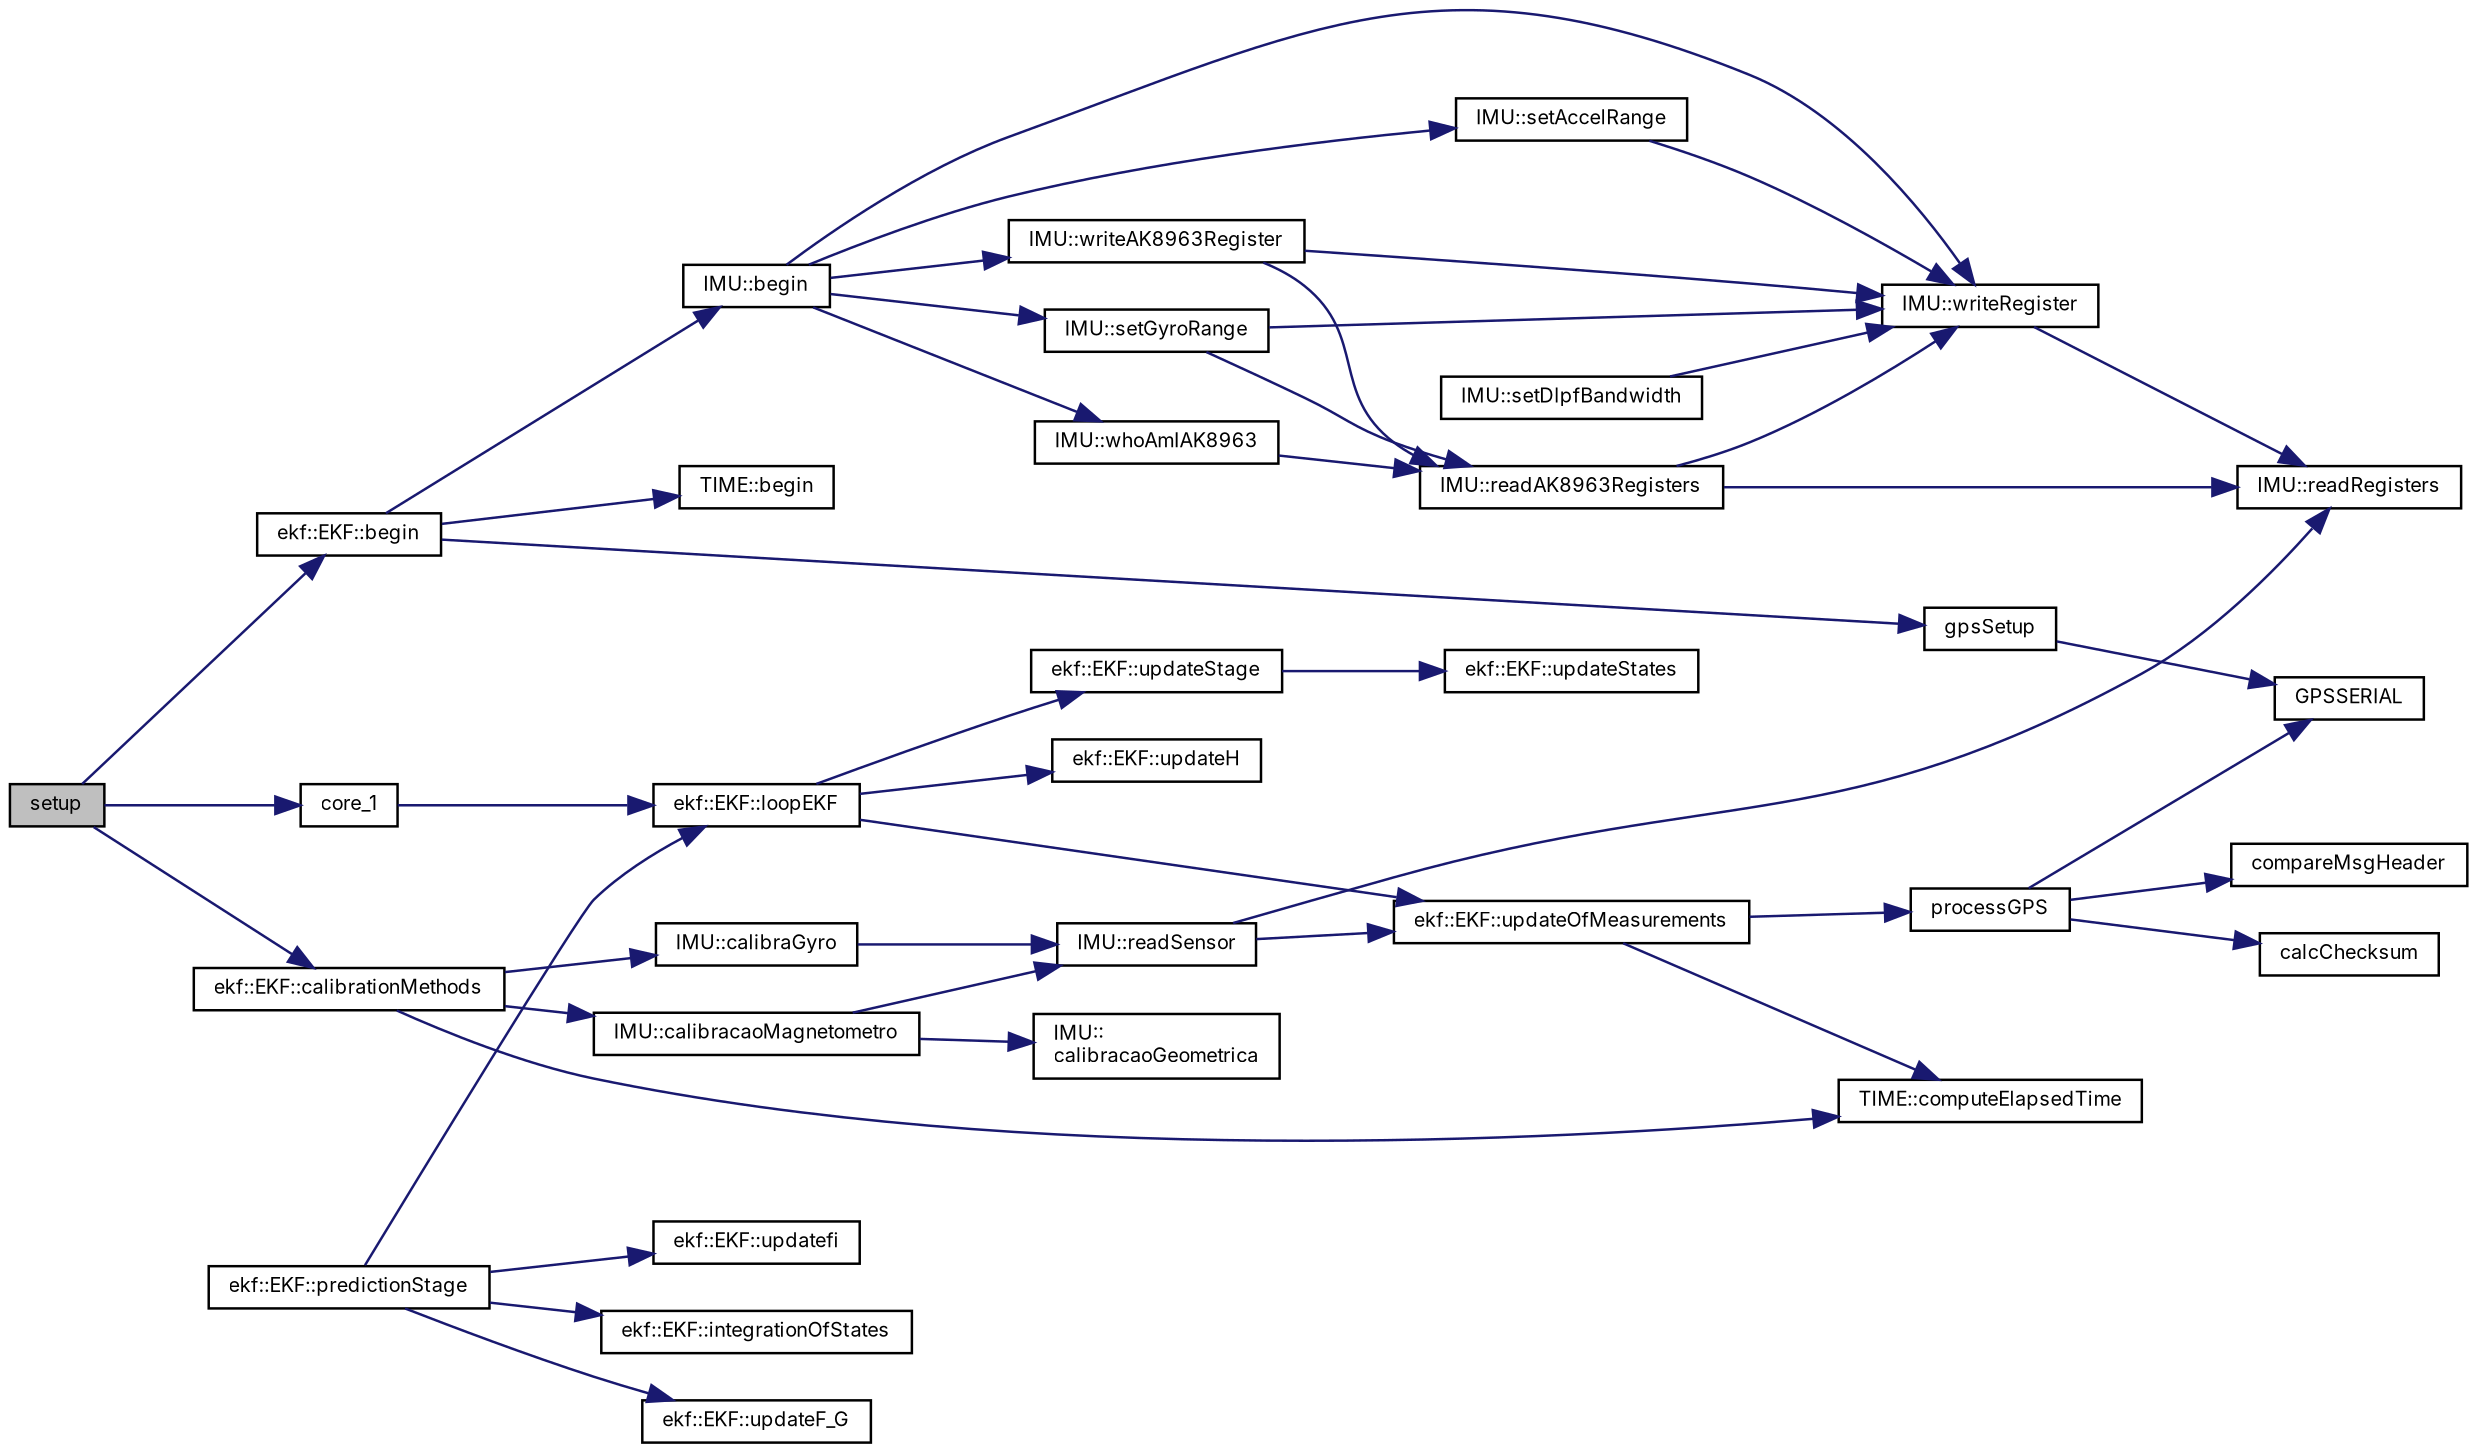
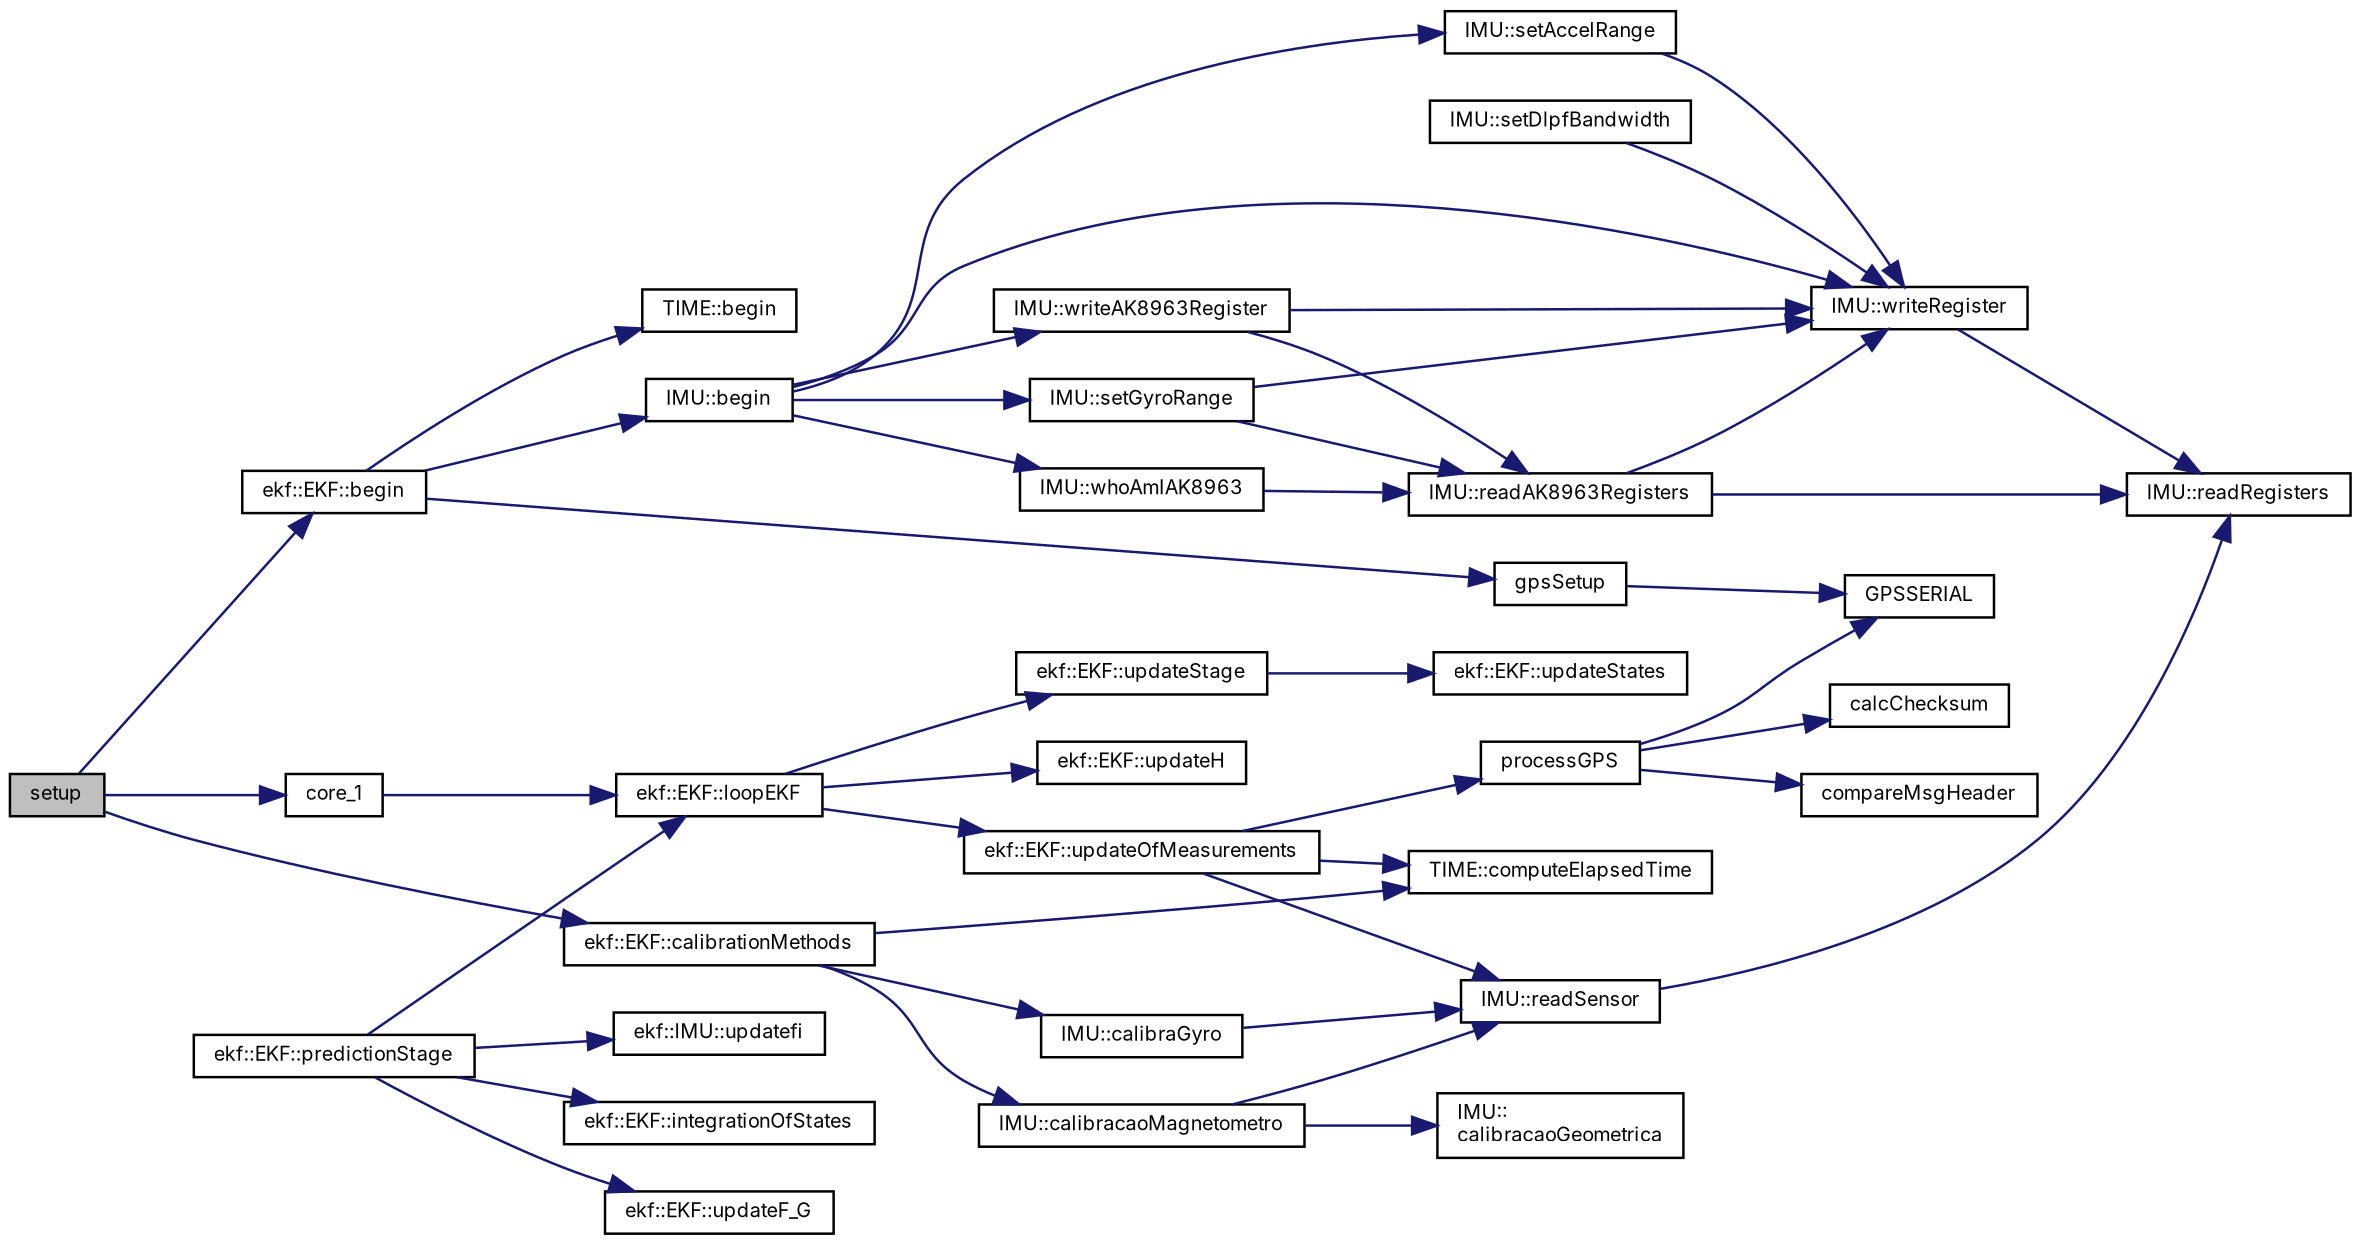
  digraph {
    fontname=Inter
    rankdir=LR
    node [color=black fontname=Inter fontsize=8 shape=record]
    edge [color=midnightblue fontname=Inter fontsize=8 labelfontname=DejaVuSansMono labelfontsize=8 style=solid]
    n1 [fillcolor=grey75 fontcolor=black height=0.2 label=setup style=filled width=0.4]
    n2 [height=0.2 label="ekf::EKF::begin" width=0.4]
    n3 [height=0.2 label="ekf::EKF::calibrationMethods" width=0.4]
    n4 [height=0.2 label=core_1 width=0.4]
    n5 [height=0.2 label=gpsSetup width=0.4]
    n6 [height=0.2 label="TIME::begin" width=0.4]
    n7 [height=0.2 label="IMU::begin" width=0.4]
    n8 [height=0.2 label="IMU::calibraGyro" width=0.4]
    n9 [height=0.2 label="IMU::calibracaoMagnetometro" width=0.4]
    n10 [height=0.2 label="TIME::computeElapsedTime" width=0.4]
    n11 [height=0.2 label="ekf::EKF::loopEKF" width=0.4]
    n12 [height=0.2 label=GPSSERIAL width=0.4]
    n13 [height=0.2 label="IMU::writeRegister" width=0.4]
    n14 [height=0.2 label="IMU::writeAK8963Register" width=0.4]
    n15 [height=0.2 label="IMU::setAccelRange" width=0.4]
    n16 [height=0.2 label="IMU::setGyroRange" width=0.4]
    n17 [height=0.2 label="IMU::whoAmIAK8963" width=0.4]
    n18 [height=0.2 label="IMU::readRegisters" width=0.4]
    n19 [height=0.2 label="IMU::readAK8963Registers" width=0.4]
    n20 [height=0.2 label="IMU::setDlpfBandwidth" width=0.4]
    n21 [height=0.2 label="IMU::readSensor" width=0.4]
    n22 [height=0.2 label="IMU::\lcalibracaoGeometrica" width=0.4]
    n23 [height=0.2 label="ekf::EKF::updateOfMeasurements" width=0.4]
    n24 [height=0.2 label="ekf::EKF::updateH" width=0.4]
    n25 [height=0.2 label="ekf::EKF::updateStage" width=0.4]
    n26 [height=0.2 label=processGPS width=0.4]
    n27 [height=0.2 label="ekf::EKF::predictionStage" width=0.4]
    n28 [height=0.2 label="ekf::EKF::updateF_G" width=0.4]
-   n29 [height=0.2 label="ekf::EKF::updatefi" width=0.4]
+   n29 [height=0.2 label="ekf::IMU::updatefi" width=0.4]
    n30 [height=0.2 label="ekf::EKF::integrationOfStates" width=0.4]
    n31 [height=0.2 label="ekf::EKF::updateStates" width=0.4]
    n32 [height=0.2 label=calcChecksum width=0.4]
    n33 [height=0.2 label=compareMsgHeader width=0.4]
    n1 -> n2
    n1 -> n3
    n1 -> n4
    n2 -> n5
    n2 -> n6
    n2 -> n7
    n3 -> n8
    n3 -> n9
    n3 -> n10
    n4 -> n11
    n5 -> n12
    n7 -> n13
    n7 -> n14
    n7 -> n15
    n7 -> n16
    n7 -> n17
    n8 -> n21
    n9 -> n21
    n9 -> n22
    n11 -> n23
    n11 -> n24
    n11 -> n25
    n13 -> n18
    n14 -> n13
    n14 -> n19
    n15 -> n13
    n16 -> n13
    n16 -> n19
    n17 -> n19
    n19 -> n13
    n19 -> n18
    n20 -> n13
    n21 -> n18
    n23 -> n10
-   n21 -> n23
+   n23 -> n21
    n23 -> n26
    n25 -> n31
    n26 -> n12
    n26 -> n32
    n26 -> n33
    n27 -> n11
    n27 -> n28
    n27 -> n29
    n27 -> n30
  }
